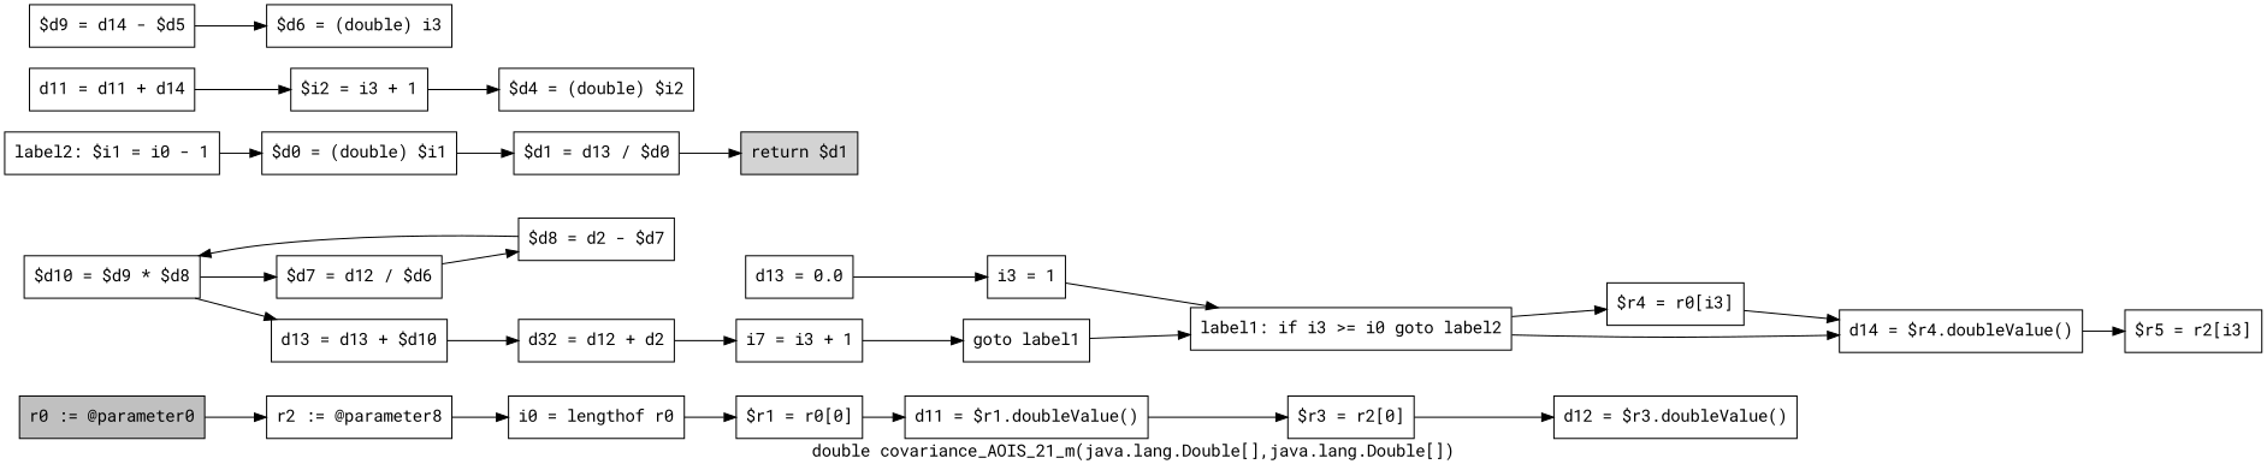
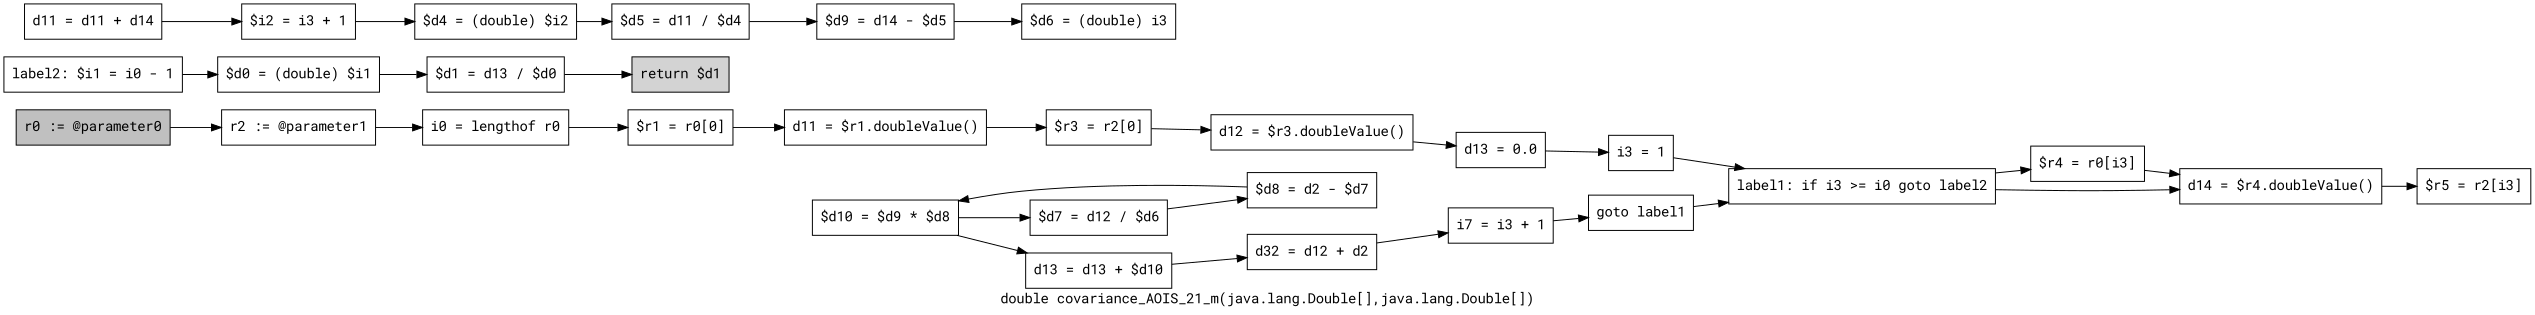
  digraph {
    fontname="Roboto Mono"
    label="double covariance_AOIS_21_m(java.lang.Double[],java.lang.Double[])"
    rankdir=LR
    node [fontname="Roboto Mono" shape=box]
    edge [fontname="Roboto Mono"]
    n1 [fillcolor=gray label="r0 := @parameter0" style=filled]
-   n2 [label="r2 := @parameter8"]
+   n2 [label="r2 := @parameter1"]
    n3 [label="i0 = lengthof r0"]
    n4 [label="$r1 = r0[0]"]
    n5 [label="d11 = $r1.doubleValue()"]
    n6 [label="$r3 = r2[0]"]
    n7 [label="d12 = $r3.doubleValue()"]
    n8 [label="d13 = 0.0"]
    n9 [label="i3 = 1"]
    n10 [label="label1: if i3 >= i0 goto label2"]
    n11 [label="$r4 = r0[i3]"]
    n12 [label="d14 = $r4.doubleValue()"]
    n13 [label="label2: $i1 = i0 - 1"]
    n14 [label="$d0 = (double) $i1"]
    n15 [label="$r5 = r2[i3]"]
    n16 [label="$d1 = d13 / $d0"]
    n17 [label="d11 = d11 + d14"]
    n18 [label="$i2 = i3 + 1"]
    n19 [label="$d4 = (double) $i2"]
+   n20 [label="$d5 = d11 / $d4"]
    n21 [label="$d9 = d14 - $d5"]
    n22 [label="$d6 = (double) i3"]
    n23 [label="$d7 = d12 / $d6"]
    n24 [label="$d8 = d2 - $d7"]
    n25 [label="$d10 = $d9 * $d8"]
    n26 [label="d13 = d13 + $d10"]
    n27 [label="d32 = d12 + d2"]
    n28 [label="i7 = i3 + 1"]
    n29 [label="goto label1"]
    n30 [fillcolor=lightgray label="return $d1" style=filled]
    n1 -> n2
    n2 -> n3
    n3 -> n4
    n4 -> n5
    n5 -> n6
    n6 -> n7
+   n7 -> n8
    n8 -> n9
    n9 -> n10
    n10 -> n11
    n10 -> n12
    n11 -> n12
    n12 -> n15
    n13 -> n14
    n14 -> n16
    n16 -> n30
    n17 -> n18
    n18 -> n19
+   n19 -> n20
+   n20 -> n21
    n21 -> n22
    n23 -> n24
    n24 -> n25
    n25 -> n23
    n25 -> n26
    n26 -> n27
    n27 -> n28
    n28 -> n29
    n29 -> n10
  }
